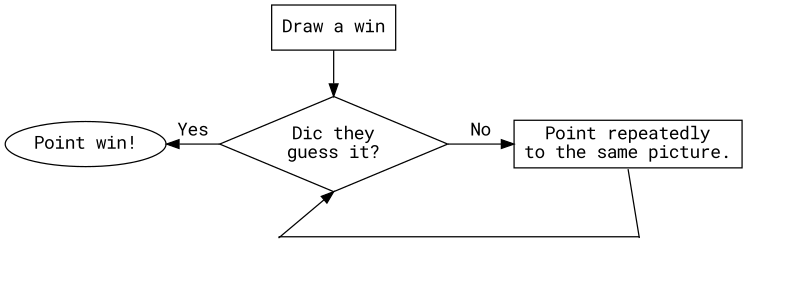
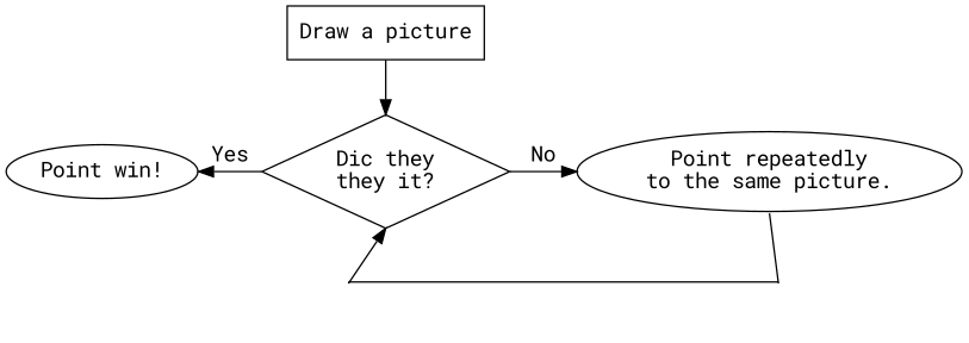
  digraph {
    fontname="Roboto Mono"
    splines=false
    node [fontname="Roboto Mono" frontname=Handlee]
    edge [fontname="Roboto Mono" frontname=Handlee]
    n1 [label="Point win!" shape=oval]
-   n2 [label="Dic they\nguess it?" shape=diamond]
-   n3 [label="Point repeatedly\nto the same picture." shape=rect]
+   n2 [label="Dic they\nthey it?" shape=diamond]
+   n3 [label="Point repeatedly\nto the same picture." shape=ellipse]
    n4 [color=white label="                      "]
    n5 [color=white label="                     "]
-   n6 [label="Draw a win" shape=rect]
+   n6 [label="Draw a picture" shape=rect]
    subgraph sub_1 {
      rank=same
      n1
      n2
      n3
    }
    subgraph sub_2 {
      rank=same
      n4
      n5
    }
    n1 -> n2 [dir=back label=Yes]
    n2 -> n3 [label=No]
    n3 -> n5 [arrowhead=none headport=n tailport=s]
    n4 -> n2 [headport=s tailport=n]
    n4 -> n5 [arrowhead=none headport=n tailport=n]
    n6 -> n2
  }
